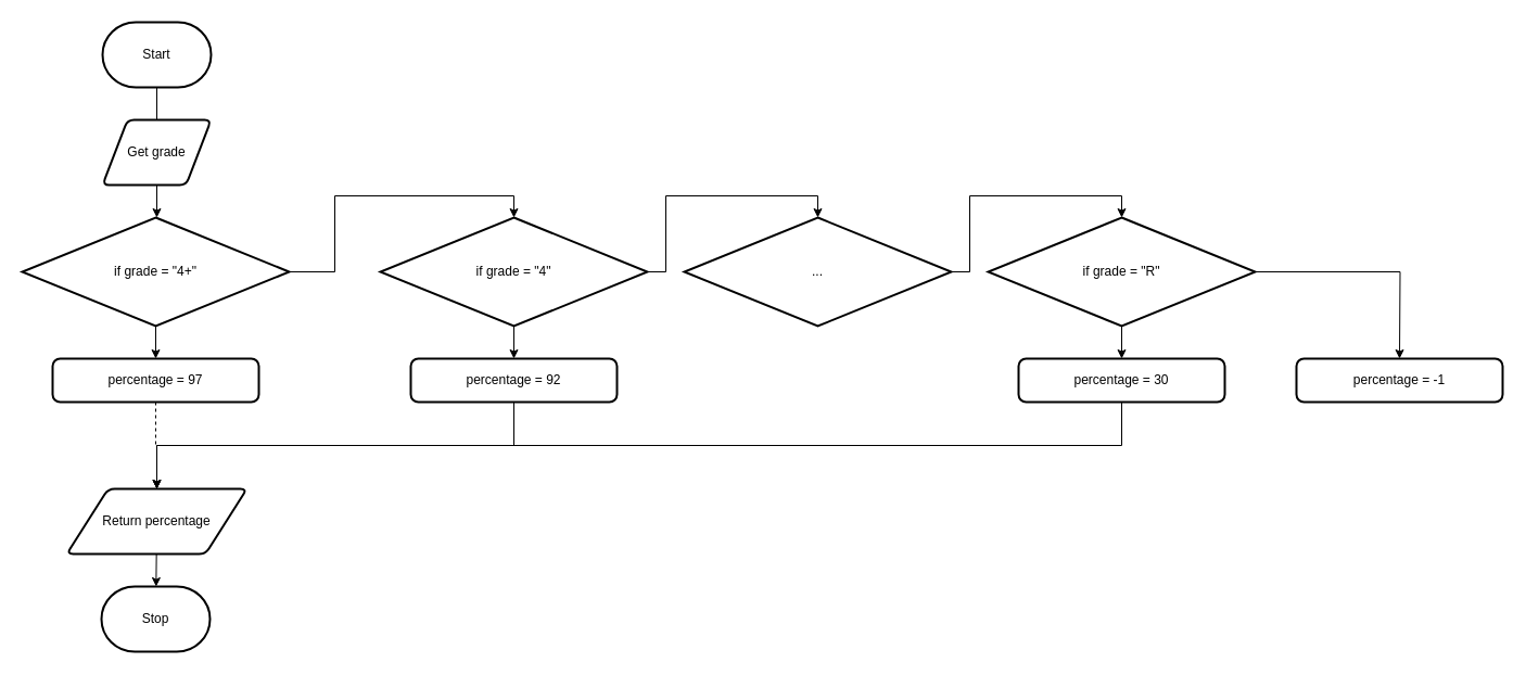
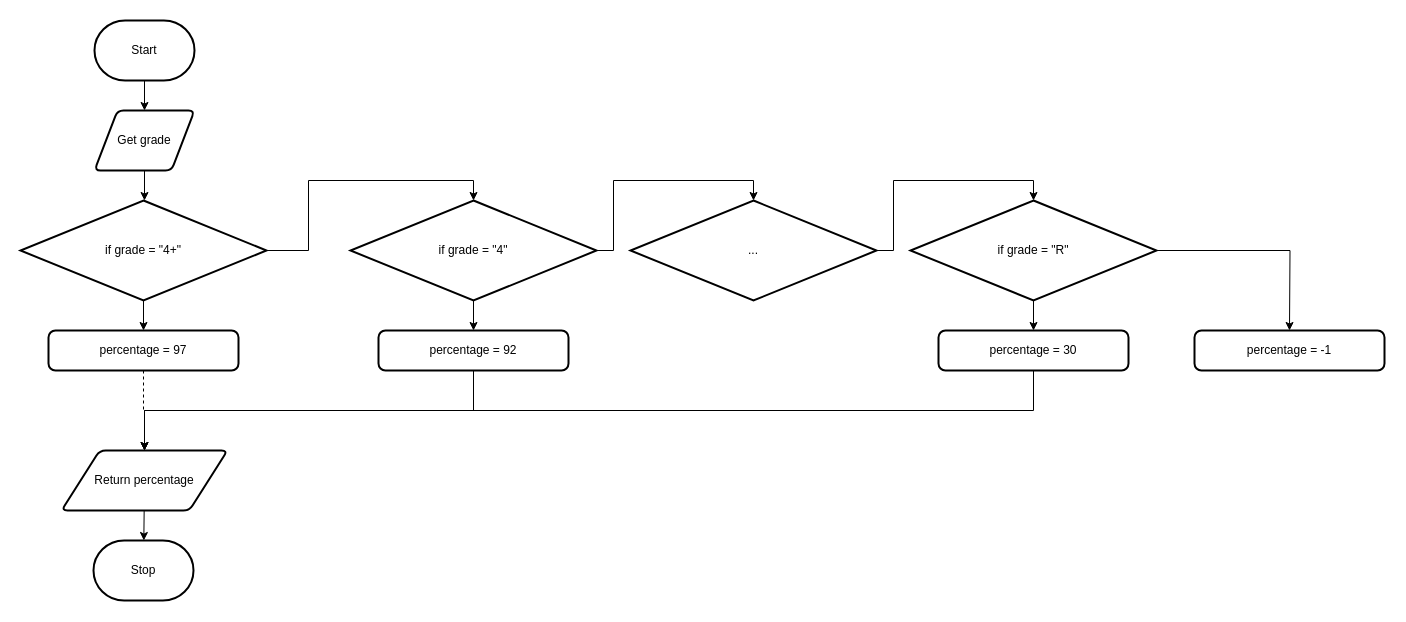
  <mxCell id="0" />
  <mxCell id="1" parent="0" />
- <mxCell id="2" value="" style="edgeStyle=none;html=1;endArrow=none;" parent="1" source="3" target="5" edge="1"><mxGeometry relative="1" as="geometry" /></mxCell>
+ <mxCell id="2" value="" style="edgeStyle=none;html=1;" parent="1" source="3" target="5" edge="1"><mxGeometry relative="1" as="geometry" /></mxCell>
  <mxCell id="3" value="Start" style="strokeWidth=2;html=1;shape=mxgraph.flowchart.terminator;whiteSpace=wrap;" parent="1" vertex="1"><mxGeometry x="94" y="20" width="100" height="60" as="geometry" /></mxCell>
  <mxCell id="4" value="" style="edgeStyle=none;html=1;" parent="1" source="5" edge="1"><mxGeometry relative="1" as="geometry"><mxPoint x="144" y="200" as="targetPoint" /></mxGeometry></mxCell>
  <mxCell id="5" value="Get grade" style="shape=parallelogram;html=1;strokeWidth=2;perimeter=parallelogramPerimeter;whiteSpace=wrap;rounded=1;arcSize=12;size=0.23;" parent="1" vertex="1"><mxGeometry x="94" y="110" width="100" height="60" as="geometry" /></mxCell>
  <mxCell id="6" value="" style="edgeStyle=none;html=1;" parent="1" source="7" target="8" edge="1"><mxGeometry relative="1" as="geometry" /></mxCell>
  <mxCell id="7" value="Return percentage" style="shape=parallelogram;html=1;strokeWidth=2;perimeter=parallelogramPerimeter;whiteSpace=wrap;rounded=1;arcSize=12;size=0.23;" parent="1" vertex="1"><mxGeometry x="61" y="450" width="166" height="60" as="geometry" /></mxCell>
  <mxCell id="8" value="Stop" style="strokeWidth=2;html=1;shape=mxgraph.flowchart.terminator;whiteSpace=wrap;" parent="1" vertex="1"><mxGeometry x="93" y="540" width="100" height="60" as="geometry" /></mxCell>
  <mxCell id="9" style="edgeStyle=orthogonalEdgeStyle;html=1;entryX=0.5;entryY=0;entryDx=0;entryDy=0;entryPerimeter=0;rounded=0;" edge="1" parent="1" source="11" target="14"><mxGeometry relative="1" as="geometry"><Array as="points"><mxPoint x="308" y="250" /><mxPoint x="308" y="180" /><mxPoint x="473" y="180" /></Array></mxGeometry></mxCell>
  <mxCell id="10" value="" style="edgeStyle=orthogonalEdgeStyle;rounded=0;html=1;" edge="1" parent="1" source="11" target="21"><mxGeometry relative="1" as="geometry" /></mxCell>
  <mxCell id="11" value="if grade = &quot;4+&quot;" style="strokeWidth=2;html=1;shape=mxgraph.flowchart.decision;whiteSpace=wrap;" vertex="1" parent="1"><mxGeometry x="20" y="200" width="246" height="100" as="geometry" /></mxCell>
  <mxCell id="12" style="edgeStyle=orthogonalEdgeStyle;rounded=0;html=1;entryX=0.5;entryY=0;entryDx=0;entryDy=0;entryPerimeter=0;" edge="1" parent="1" source="14" target="16"><mxGeometry relative="1" as="geometry"><Array as="points"><mxPoint x="613" y="250" /><mxPoint x="613" y="180" /><mxPoint x="753" y="180" /></Array></mxGeometry></mxCell>
  <mxCell id="13" value="" style="edgeStyle=orthogonalEdgeStyle;rounded=0;html=1;" edge="1" parent="1" source="14" target="23"><mxGeometry relative="1" as="geometry" /></mxCell>
  <mxCell id="14" value="if grade = &quot;4&quot;" style="strokeWidth=2;html=1;shape=mxgraph.flowchart.decision;whiteSpace=wrap;" vertex="1" parent="1"><mxGeometry x="350" y="200" width="246" height="100" as="geometry" /></mxCell>
  <mxCell id="15" style="edgeStyle=orthogonalEdgeStyle;rounded=0;html=1;entryX=0.5;entryY=0;entryDx=0;entryDy=0;entryPerimeter=0;" edge="1" parent="1" source="16" target="19"><mxGeometry relative="1" as="geometry"><Array as="points"><mxPoint x="893" y="250" /><mxPoint x="893" y="180" /><mxPoint x="1033" y="180" /></Array></mxGeometry></mxCell>
  <mxCell id="16" value="..." style="strokeWidth=2;html=1;shape=mxgraph.flowchart.decision;whiteSpace=wrap;" vertex="1" parent="1"><mxGeometry x="630" y="200" width="246" height="100" as="geometry" /></mxCell>
  <mxCell id="17" value="" style="edgeStyle=orthogonalEdgeStyle;rounded=0;html=1;" edge="1" parent="1" source="19" target="25"><mxGeometry relative="1" as="geometry" /></mxCell>
  <mxCell id="18" style="edgeStyle=orthogonalEdgeStyle;rounded=0;html=1;entryX=0.5;entryY=0;entryDx=0;entryDy=0;" edge="1" parent="1" source="19"><mxGeometry relative="1" as="geometry"><mxPoint x="1289" y="330" as="targetPoint" /></mxGeometry></mxCell>
  <mxCell id="19" value="if grade = &quot;R&quot;" style="strokeWidth=2;html=1;shape=mxgraph.flowchart.decision;whiteSpace=wrap;" vertex="1" parent="1"><mxGeometry x="910" y="200" width="246" height="100" as="geometry" /></mxCell>
  <mxCell id="20" style="edgeStyle=orthogonalEdgeStyle;rounded=0;html=1;entryX=0.5;entryY=0;entryDx=0;entryDy=0;dashed=1;" edge="1" parent="1" source="21" target="7"><mxGeometry relative="1" as="geometry" /></mxCell>
  <mxCell id="21" value="percentage = 97" style="rounded=1;whiteSpace=wrap;html=1;absoluteArcSize=1;arcSize=14;strokeWidth=2;" vertex="1" parent="1"><mxGeometry x="48" y="330" width="190" height="40" as="geometry" /></mxCell>
  <mxCell id="22" style="edgeStyle=orthogonalEdgeStyle;rounded=0;html=1;entryX=0.5;entryY=0;entryDx=0;entryDy=0;" edge="1" parent="1" source="23" target="7"><mxGeometry relative="1" as="geometry"><Array as="points"><mxPoint x="473" y="410" /><mxPoint x="144" y="410" /></Array></mxGeometry></mxCell>
  <mxCell id="23" value="percentage = 92" style="rounded=1;whiteSpace=wrap;html=1;absoluteArcSize=1;arcSize=14;strokeWidth=2;" vertex="1" parent="1"><mxGeometry x="378" y="330" width="190" height="40" as="geometry" /></mxCell>
  <mxCell id="24" style="edgeStyle=orthogonalEdgeStyle;rounded=0;html=1;entryX=0.5;entryY=0;entryDx=0;entryDy=0;" edge="1" parent="1" source="25" target="7"><mxGeometry relative="1" as="geometry"><Array as="points"><mxPoint x="1033" y="410" /><mxPoint x="144" y="410" /></Array></mxGeometry></mxCell>
  <mxCell id="25" value="percentage = 30" style="rounded=1;whiteSpace=wrap;html=1;absoluteArcSize=1;arcSize=14;strokeWidth=2;" vertex="1" parent="1"><mxGeometry x="938" y="330" width="190" height="40" as="geometry" /></mxCell>
  <mxCell id="26" value="percentage = -1" style="rounded=1;whiteSpace=wrap;html=1;absoluteArcSize=1;arcSize=14;strokeWidth=2;" vertex="1" parent="1"><mxGeometry x="1194" y="330" width="190" height="40" as="geometry" /></mxCell>
